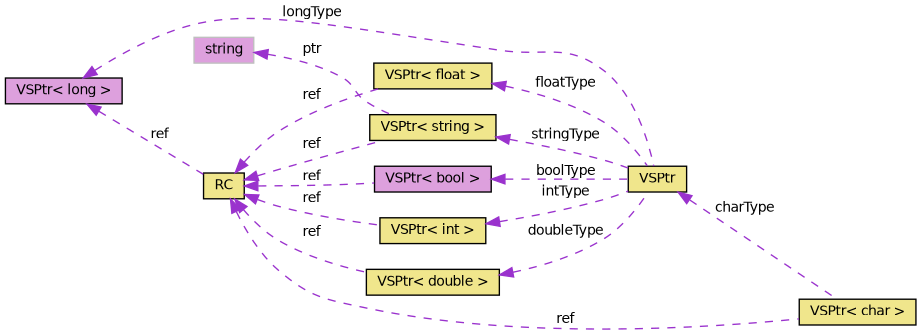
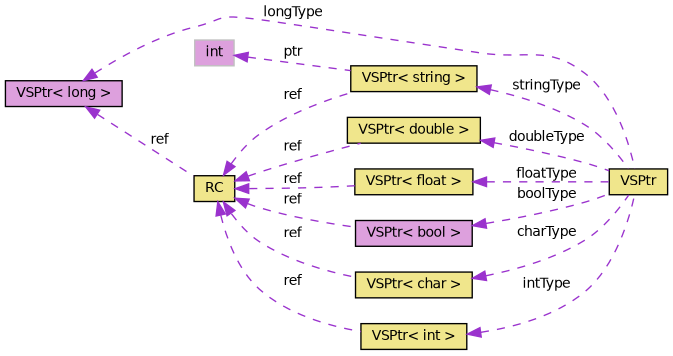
  digraph {
    fontname="DejaVu Sans"
    rankdir=LR
    node [color=black fillcolor=khaki fontname="DejaVu Sans" fontsize=10 shape=record style=filled]
    edge [color=darkorchid3 dir=back fontname="DejaVu Sans" fontsize=10 labelfontname=Helvetica labelfontsize=10 style=dashed]
    n1 [fontcolor=black height=0.2 label=VSPtr width=0.4]
    n2 [fillcolor=plum height=0.2 label="VSPtr\< bool \>" width=0.4]
    n3 [height=0.2 label=RC width=0.4]
    n4 [height=0.2 label="VSPtr\< string \>" width=0.4]
    n5 [height=0.2 label="VSPtr\< char \>" width=0.4]
    n6 [height=0.2 label="VSPtr\< int \>" width=0.4]
    n7 [height=0.2 label="VSPtr\< double \>" width=0.4]
    n8 [height=0.2 label="VSPtr\< float \>" width=0.4]
    n9 [fillcolor=plum height=0.2 label="VSPtr\< long \>" width=0.4]
-   n10 [color=grey75 fillcolor=plum height=0.2 label=string width=0.4]
+   n10 [color=grey75 fillcolor=plum height=0.2 label=int width=0.4]
    n2 -> n1 [label=" boolType"]
    n3 -> n2 [label=" ref"]
    n3 -> n4 [label=" ref"]
    n3 -> n5 [label=" ref"]
    n3 -> n6 [label=" ref"]
    n3 -> n7 [label=" ref"]
    n3 -> n8 [label=" ref"]
    n4 -> n1 [label=" stringType"]
-   n1 -> n5 [label=" charType"]
+   n5 -> n1 [label=" charType"]
    n6 -> n1 [label=" intType"]
    n7 -> n1 [label=" doubleType"]
    n8 -> n1 [label=" floatType"]
    n9 -> n1 [label=" longType"]
    n9 -> n3 [label=" ref"]
    n10 -> n4 [label=" ptr"]
  }
